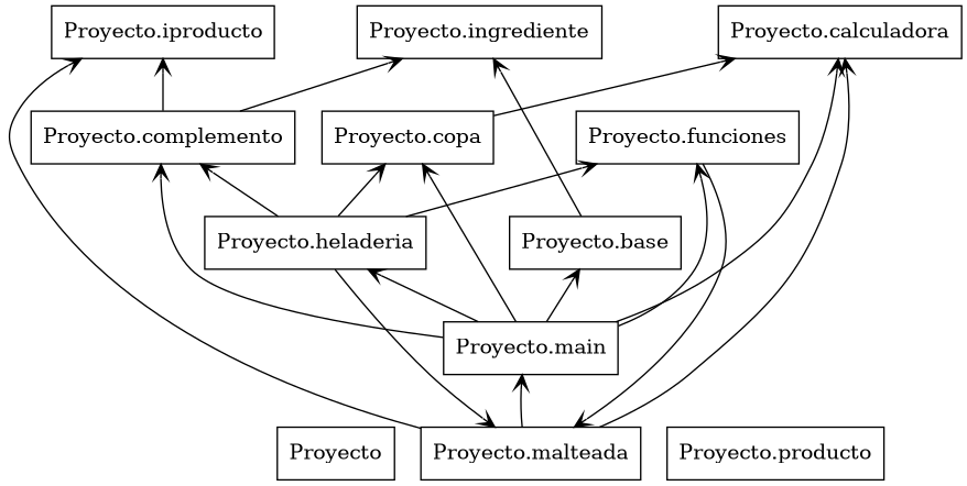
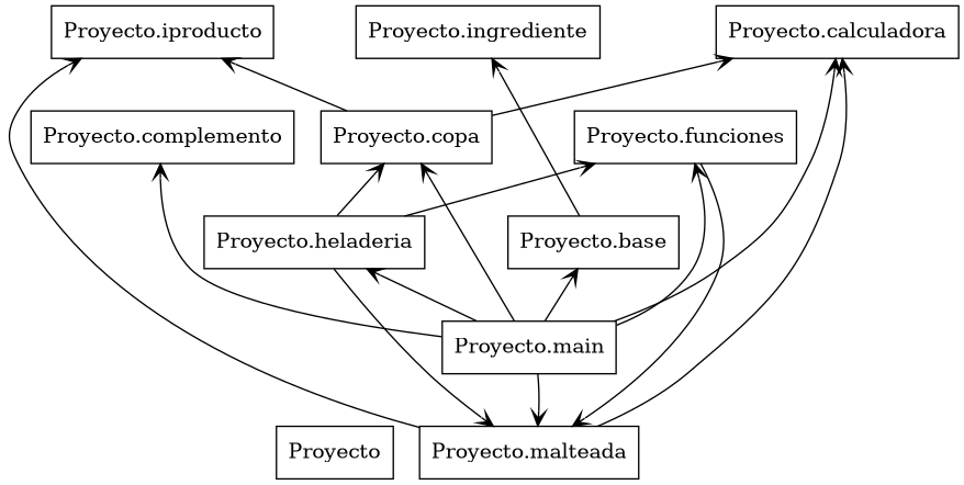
  digraph {
    rankdir=BT
    node [color=black shape=box style=solid]
    edge [arrowhead=open arrowtail=none]
    n1 [label=Proyecto]
    n2 [label="Proyecto.base"]
    n3 [label="Proyecto.ingrediente"]
    n4 [label="Proyecto.calculadora"]
    n5 [label="Proyecto.complemento"]
    n6 [label="Proyecto.copa"]
    n7 [label="Proyecto.iproducto"]
    n8 [label="Proyecto.funciones"]
    n9 [label="Proyecto.malteada"]
    n10 [label="Proyecto.heladeria"]
    n11 [label="Proyecto.main"]
-   n12 [label="Proyecto.producto"]
    n2 -> n3
-   n5 -> n3
    n6 -> n4
-   n5 -> n7
+   n6 -> n7
    n8 -> n9
    n9 -> n4
    n9 -> n7
-   n10 -> n5
    n10 -> n6
    n10 -> n8
    n10 -> n9
    n11 -> n2
    n11 -> n4
    n11 -> n5
    n11 -> n6
    n11 -> n8
-   n9 -> n11
+   n11 -> n9
    n11 -> n10
  }
